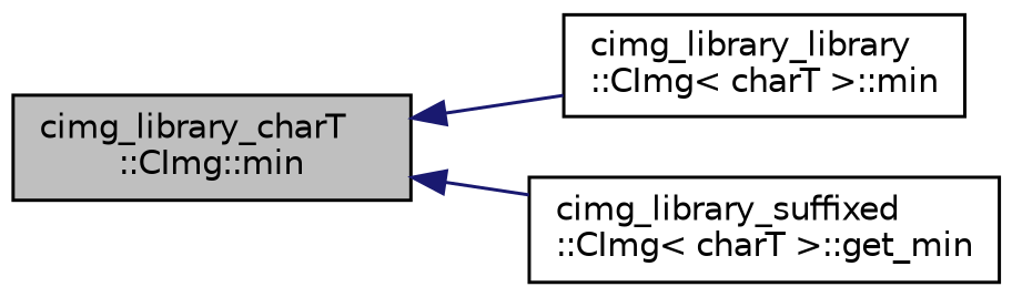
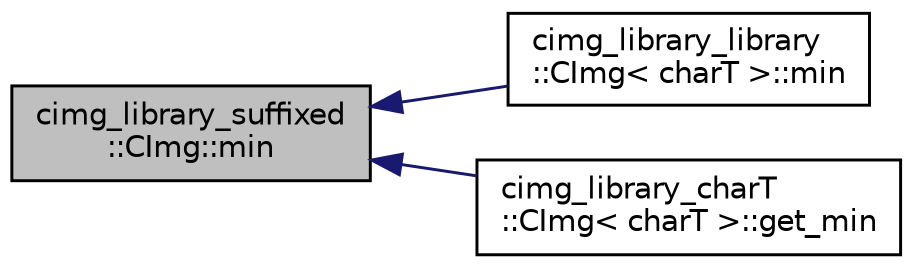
  digraph {
    rankdir=LR
    node [color=black fillcolor=white fontname=Helvetica fontsize=10 shape=record style=filled]
    edge [color=midnightblue dir=back fontname=Helvetica fontsize=10 labelfontname=Helvetica labelfontsize=10 style=solid]
-   n1 [fillcolor=grey75 fontcolor=black height=0.2 label="cimg_library_charT\l::CImg::min" width=0.4]
+   n1 [fillcolor=grey75 fontcolor=black height=0.2 label="cimg_library_suffixed\l::CImg::min" width=0.4]
    n2 [height=0.2 label="cimg_library_library\l::CImg\< charT \>::min" width=0.4]
-   n3 [height=0.2 label="cimg_library_suffixed\l::CImg\< charT \>::get_min" width=0.4]
+   n3 [height=0.2 label="cimg_library_charT\l::CImg\< charT \>::get_min" width=0.4]
    n1 -> n2
    n1 -> n3
  }
